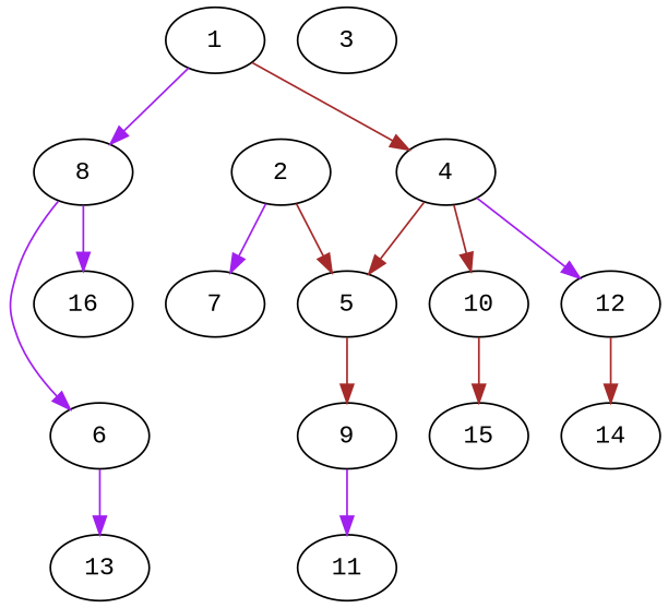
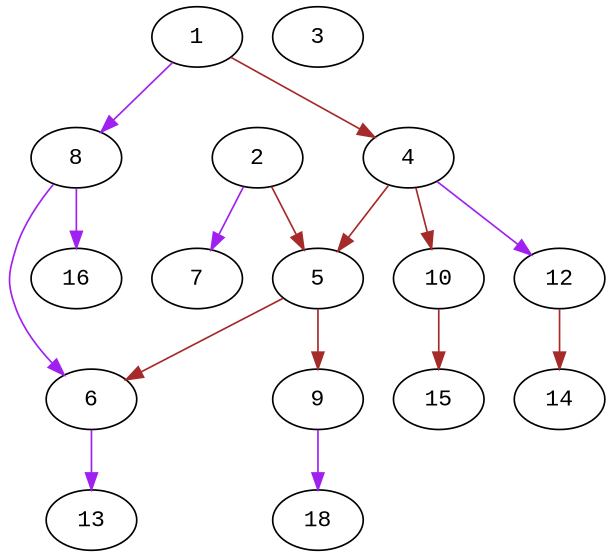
  digraph {
    fontname="Liberation Mono"
    node [fontname="Liberation Mono"]
    edge [color=brown fontname="Liberation Mono"]
    1 [alpha=43.02]
    4 [alpha=37.12]
    8 [alpha=45.56]
    5 [alpha=48.18]
    10 [alpha=47.84]
    12 [alpha=36.74]
    6 [alpha=22.81]
    9 [alpha=33.53]
    16 [alpha=36.70]
    15 [alpha=43.04]
    14 [alpha=45.88]
    13 [alpha=47.63]
-   11 [alpha=49.47]
+   11 [alpha=49.47 label=18]
    2 [alpha=34.85]
    7 [alpha=31.01]
    3 [alpha=40.64]
    1 -> 4
    1 -> 8 [color=purple]
    4 -> 5
    4 -> 10
    4 -> 12 [color=purple]
    8 -> 6 [color=purple]
    8 -> 16 [color=purple]
+   5 -> 6
    5 -> 9
    10 -> 15
    12 -> 14
    6 -> 13 [color=purple]
    9 -> 11 [color=purple]
    2 -> 5
    2 -> 7 [color=purple]
  }
